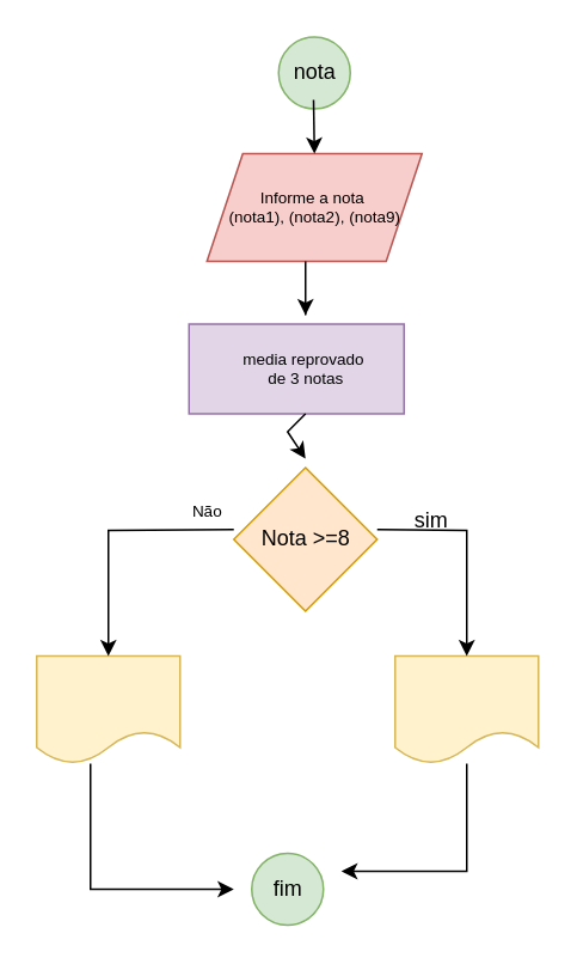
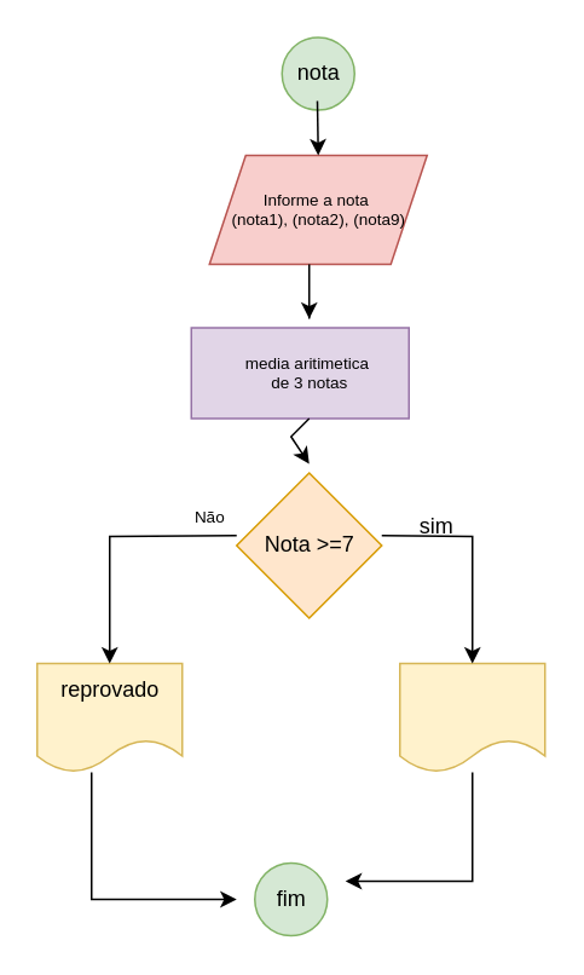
  <mxCell id="0" />
  <mxCell id="1" parent="0" />
  <mxCell id="2" value="" style="ellipse;whiteSpace=wrap;html=1;aspect=fixed;fillColor=#d5e8d4;strokeColor=#82b366;" vertex="1" parent="1"><mxGeometry x="155" y="20" width="40" height="40" as="geometry" /></mxCell>
  <mxCell id="3" value="" style="shape=parallelogram;perimeter=parallelogramPerimeter;whiteSpace=wrap;html=1;fixedSize=1;fillColor=#f8cecc;strokeColor=#b85450;" vertex="1" parent="1"><mxGeometry x="115" y="85" width="120" height="60" as="geometry" /></mxCell>
  <mxCell id="4" value="" style="rhombus;whiteSpace=wrap;html=1;fillColor=#ffe6cc;strokeColor=#d79b00;" vertex="1" parent="1"><mxGeometry x="130" y="260" width="80" height="80" as="geometry" /></mxCell>
  <mxCell id="5" value="" style="shape=document;whiteSpace=wrap;html=1;boundedLbl=1;fillColor=#fff2cc;strokeColor=#d6b656;" vertex="1" parent="1"><mxGeometry x="20" y="365" width="80" height="60" as="geometry" /></mxCell>
  <mxCell id="6" value="" style="shape=document;whiteSpace=wrap;html=1;boundedLbl=1;fillColor=#fff2cc;strokeColor=#d6b656;" vertex="1" parent="1"><mxGeometry x="220" y="365" width="80" height="60" as="geometry" /></mxCell>
  <mxCell id="7" value="" style="ellipse;whiteSpace=wrap;html=1;aspect=fixed;fillColor=#d5e8d4;strokeColor=#82b366;" vertex="1" parent="1"><mxGeometry x="140" y="475" width="40" height="40" as="geometry" /></mxCell>
  <mxCell id="8" value="" style="endArrow=classic;html=1;rounded=0;entryX=0.5;entryY=0;entryDx=0;entryDy=0;" edge="1" parent="1" target="6"><mxGeometry width="50" height="50" relative="1" as="geometry"><mxPoint x="210" y="294.5" as="sourcePoint" /><mxPoint x="280" y="294.5" as="targetPoint" /><Array as="points"><mxPoint x="260" y="295" /></Array></mxGeometry></mxCell>
  <mxCell id="9" value="" style="endArrow=classic;html=1;rounded=0;entryX=0.5;entryY=0;entryDx=0;entryDy=0;" edge="1" parent="1" target="5"><mxGeometry width="50" height="50" relative="1" as="geometry"><mxPoint x="130" y="294.5" as="sourcePoint" /><mxPoint x="50" y="294.5" as="targetPoint" /><Array as="points"><mxPoint x="60" y="295" /></Array></mxGeometry></mxCell>
  <mxCell id="10" value="" style="endArrow=classic;html=1;rounded=0;" edge="1" parent="1"><mxGeometry width="50" height="50" relative="1" as="geometry"><mxPoint x="170" y="175" as="sourcePoint" /><mxPoint x="170" y="175" as="targetPoint" /><Array as="points"><mxPoint x="170" y="145" /></Array></mxGeometry></mxCell>
  <mxCell id="11" value="" style="endArrow=classic;html=1;rounded=0;" edge="1" parent="1"><mxGeometry width="50" height="50" relative="1" as="geometry"><mxPoint x="174.5" y="55" as="sourcePoint" /><mxPoint x="175" y="85" as="targetPoint" /></mxGeometry></mxCell>
  <mxCell id="12" value="" style="endArrow=classic;html=1;rounded=0;" edge="1" parent="1"><mxGeometry width="50" height="50" relative="1" as="geometry"><mxPoint x="50" y="425" as="sourcePoint" /><mxPoint x="130" y="495" as="targetPoint" /><Array as="points"><mxPoint x="50" y="495" /></Array></mxGeometry></mxCell>
  <mxCell id="13" value="" style="endArrow=classic;html=1;rounded=0;" edge="1" parent="1" source="6"><mxGeometry width="50" height="50" relative="1" as="geometry"><mxPoint x="250" y="435" as="sourcePoint" /><mxPoint x="190" y="485" as="targetPoint" /><Array as="points"><mxPoint x="260" y="485" /></Array></mxGeometry></mxCell>
- <mxCell id="14" value="Nota &amp;gt;=8" style="text;html=1;align=center;verticalAlign=middle;resizable=0;points=[];autosize=1;strokeColor=none;fillColor=none;" vertex="1" parent="1"><mxGeometry x="135" y="285" width="70" height="30" as="geometry" /></mxCell>
+ <mxCell id="14" value="Nota &amp;gt;=7" style="text;html=1;align=center;verticalAlign=middle;resizable=0;points=[];autosize=1;strokeColor=none;fillColor=none;" vertex="1" parent="1"><mxGeometry x="135" y="285" width="70" height="30" as="geometry" /></mxCell>
  <mxCell id="15" value="sim" style="text;html=1;align=center;verticalAlign=middle;resizable=0;points=[];autosize=1;strokeColor=none;fillColor=none;" vertex="1" parent="1"><mxGeometry x="220" y="275" width="40" height="30" as="geometry" /></mxCell>
+ <mxCell id="16" value="reprovado" style="text;html=1;align=center;verticalAlign=middle;resizable=0;points=[];autosize=1;strokeColor=none;fillColor=none;" vertex="1" parent="1"><mxGeometry x="20" y="365" width="80" height="30" as="geometry" /></mxCell>
  <mxCell id="17" value="fim" style="text;html=1;align=center;verticalAlign=middle;resizable=0;points=[];autosize=1;strokeColor=none;fillColor=none;" vertex="1" parent="1"><mxGeometry x="140" y="480" width="40" height="30" as="geometry" /></mxCell>
  <mxCell id="18" value="nota" style="text;html=1;align=center;verticalAlign=middle;resizable=0;points=[];autosize=1;strokeColor=none;fillColor=none;" vertex="1" parent="1"><mxGeometry x="150" y="25" width="50" height="30" as="geometry" /></mxCell>
  <mxCell id="19" value="Informe a nota&amp;nbsp;&lt;br style=&quot;font-size: 9px;&quot;&gt;(nota1), (nota2), (nota9)" style="text;html=1;align=center;verticalAlign=middle;resizable=0;points=[];autosize=1;strokeColor=none;fillColor=none;fontSize=9;" vertex="1" parent="1"><mxGeometry x="115" y="95" width="120" height="40" as="geometry" /></mxCell>
  <mxCell id="20" value="" style="rounded=0;whiteSpace=wrap;html=1;fontSize=9;fillColor=#e1d5e7;strokeColor=#9673a6;" vertex="1" parent="1"><mxGeometry x="105" y="180" width="120" height="50" as="geometry" /></mxCell>
- <mxCell id="21" value="media reprovado&amp;nbsp;&lt;br&gt;de 3 notas" style="text;html=1;align=center;verticalAlign=middle;resizable=0;points=[];autosize=1;strokeColor=none;fillColor=none;fontSize=9;" vertex="1" parent="1"><mxGeometry x="125" y="185" width="90" height="40" as="geometry" /></mxCell>
+ <mxCell id="21" value="media aritimetica&amp;nbsp;&lt;br&gt;de 3 notas" style="text;html=1;align=center;verticalAlign=middle;resizable=0;points=[];autosize=1;strokeColor=none;fillColor=none;fontSize=9;" vertex="1" parent="1"><mxGeometry x="125" y="185" width="90" height="40" as="geometry" /></mxCell>
  <mxCell id="22" value="" style="endArrow=classic;html=1;rounded=0;fontSize=9;" edge="1" parent="1"><mxGeometry width="50" height="50" relative="1" as="geometry"><mxPoint x="170" y="230" as="sourcePoint" /><mxPoint x="170" y="255" as="targetPoint" /><Array as="points"><mxPoint x="160" y="240" /></Array></mxGeometry></mxCell>
  <mxCell id="23" value="Não" style="text;html=1;align=center;verticalAlign=middle;resizable=0;points=[];autosize=1;strokeColor=none;fillColor=none;fontSize=9;" vertex="1" parent="1"><mxGeometry x="95" y="275" width="40" height="20" as="geometry" /></mxCell>
